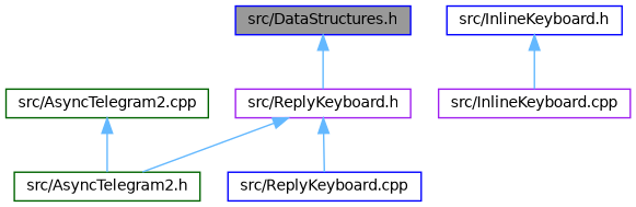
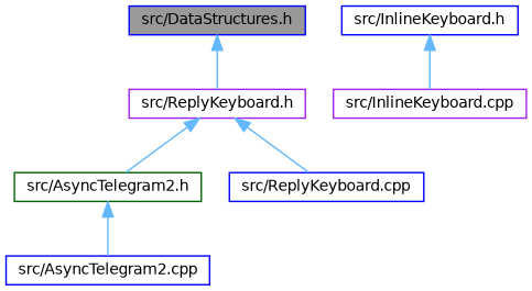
  digraph {
    node [color=blue fillcolor=white fontname=Helvetica fontsize=10 shape=box style=filled]
    edge [color=steelblue1 dir=back fontname=Helvetica fontsize=10 labelfontname=Helvetica labelfontsize=10 style=solid]
    n1 [fillcolor=grey60 fontcolor=black height=0.2 label="src/DataStructures.h" width=0.4]
    n2 [color=purple height=0.2 label="src/ReplyKeyboard.h" width=0.4]
    n3 [color=darkgreen height=0.2 label="src/AsyncTelegram2.h" width=0.4]
-   n4 [color=darkgreen height=0.2 label="src/AsyncTelegram2.cpp" width=0.4]
+   n4 [height=0.2 label="src/AsyncTelegram2.cpp" width=0.4]
    n5 [height=0.2 label="src/InlineKeyboard.h" width=0.4]
    n6 [color=purple height=0.2 label="src/InlineKeyboard.cpp" width=0.4]
    n7 [height=0.2 label="src/ReplyKeyboard.cpp" width=0.4]
    n1 -> n2
    n2 -> n3
    n2 -> n7
-   n4 -> n3
+   n3 -> n4
    n5 -> n6
  }
